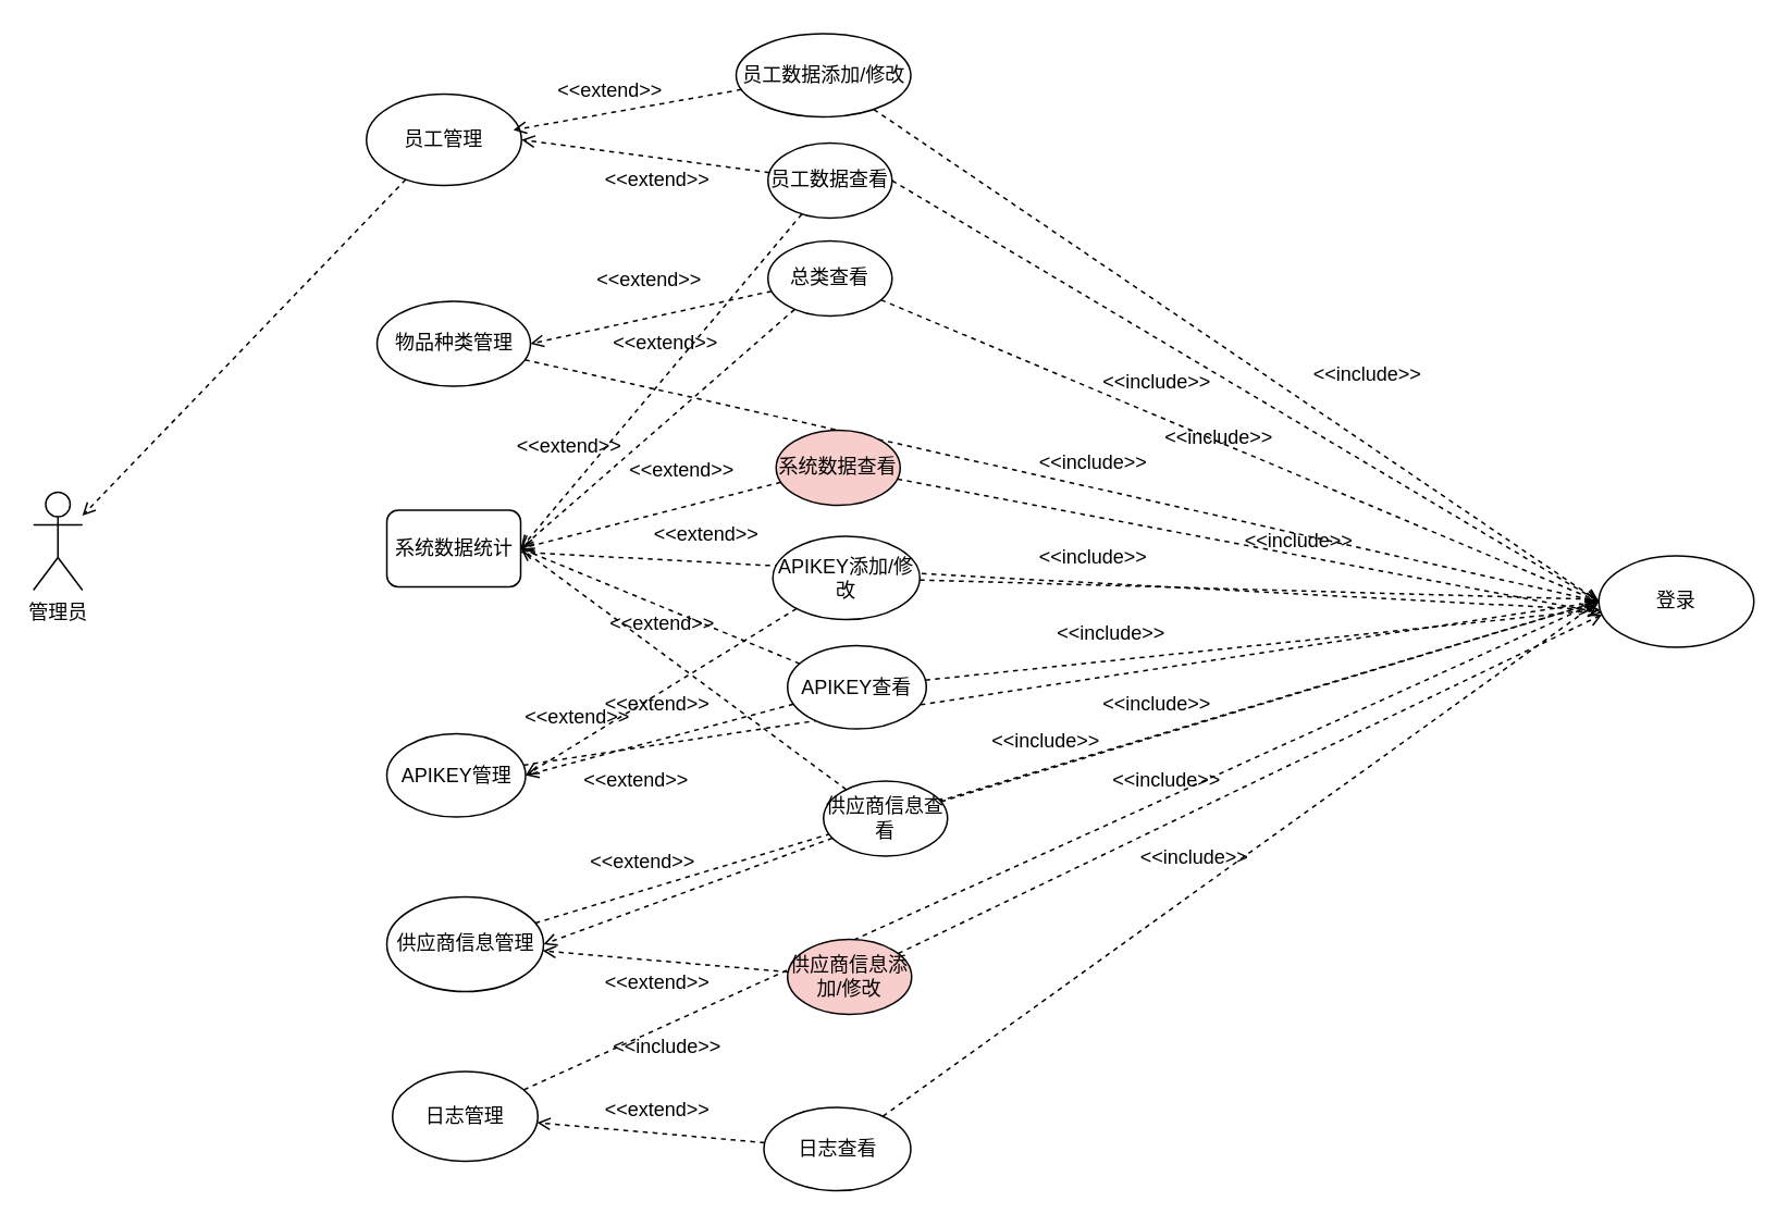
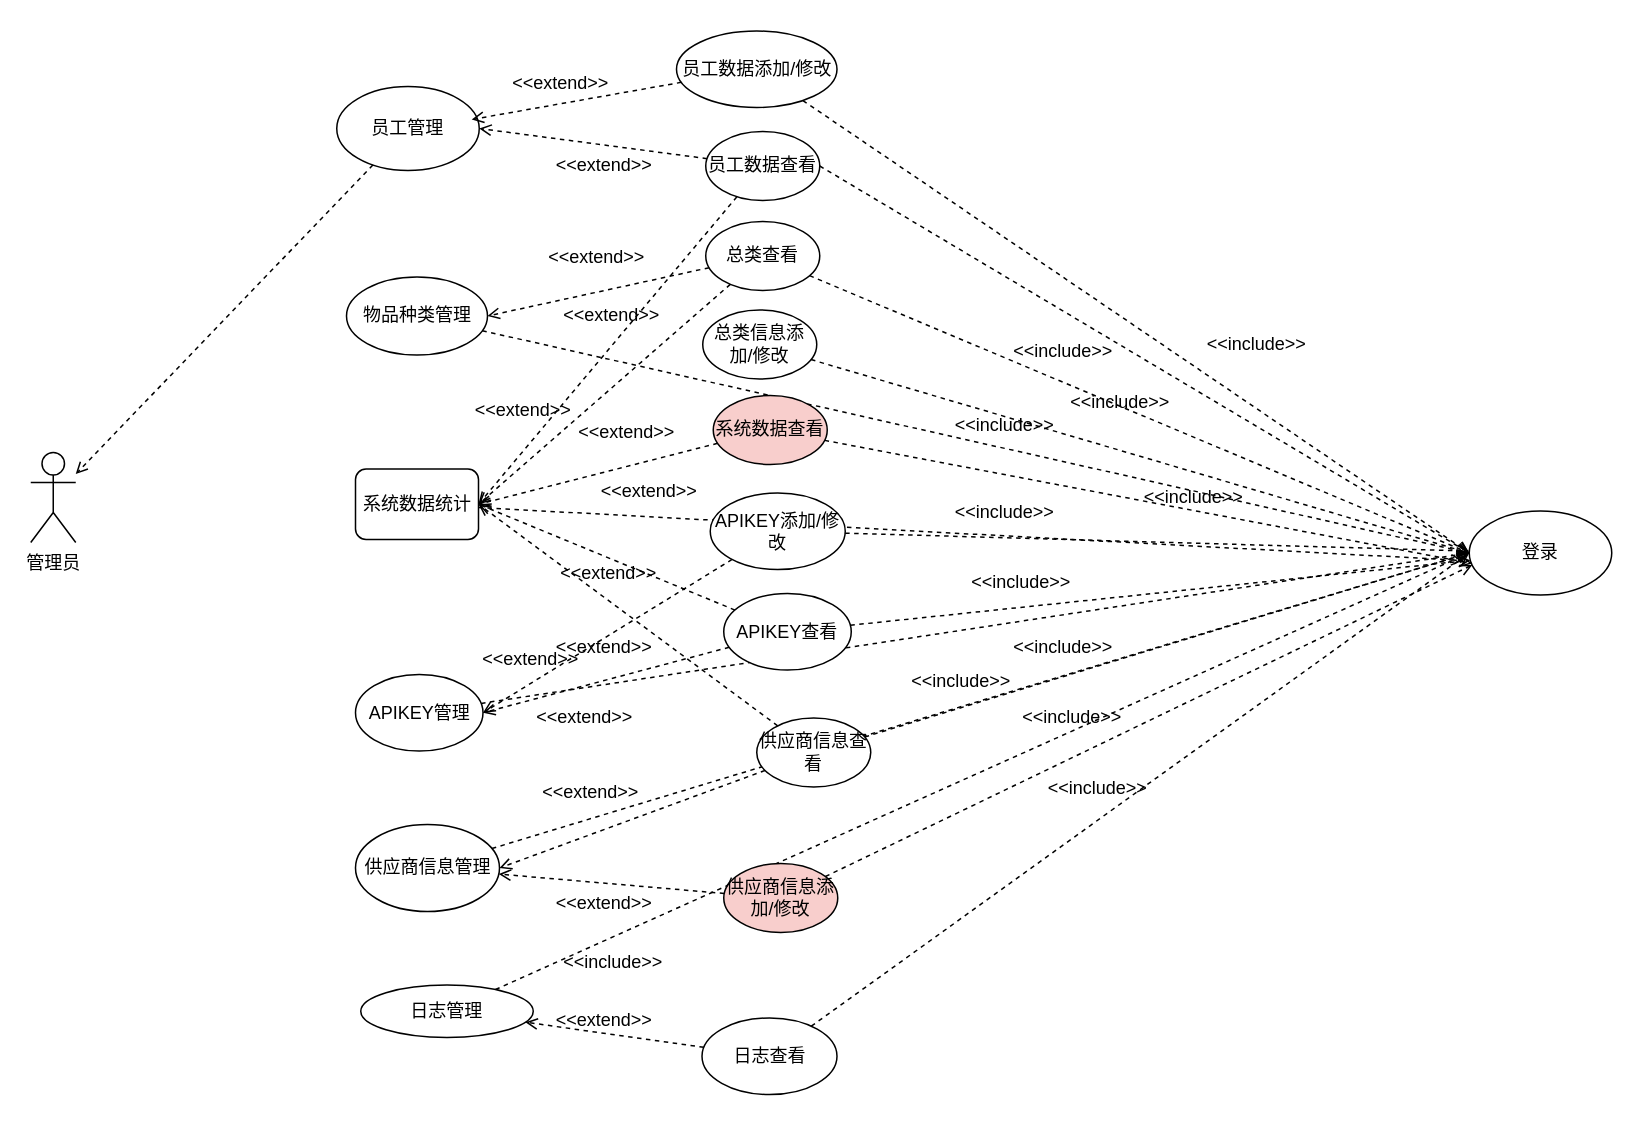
  <mxCell id="0" />
  <mxCell id="1" parent="0" />
  <mxCell id="2" value="管理员" style="shape=umlActor;verticalLabelPosition=bottom;verticalAlign=top;html=1;outlineConnect=0;" vertex="1" parent="1"><mxGeometry x="20" y="301" width="30" height="60" as="geometry" /></mxCell>
  <mxCell id="3" value="员工管理" style="ellipse;whiteSpace=wrap;html=1;" vertex="1" parent="1"><mxGeometry x="224" y="57" width="95" height="56" as="geometry" /></mxCell>
  <mxCell id="4" style="rounded=0;orthogonalLoop=1;jettySize=auto;html=1;entryX=0;entryY=0.5;entryDx=0;entryDy=0;dashed=1;endArrow=open;endFill=0;" edge="1" parent="1" source="5" target="59"><mxGeometry relative="1" as="geometry" /></mxCell>
  <mxCell id="5" value="物品种类管理" style="ellipse;whiteSpace=wrap;html=1;" vertex="1" parent="1"><mxGeometry x="230.5" y="184" width="94" height="52" as="geometry" /></mxCell>
  <mxCell id="6" style="rounded=0;orthogonalLoop=1;jettySize=auto;html=1;entryX=0;entryY=0.5;entryDx=0;entryDy=0;dashed=1;endArrow=open;endFill=0;" edge="1" parent="1" source="7" target="59"><mxGeometry relative="1" as="geometry" /></mxCell>
  <mxCell id="7" value="供应商信息管理" style="ellipse;whiteSpace=wrap;html=1;" vertex="1" parent="1"><mxGeometry x="236.5" y="549" width="96" height="58" as="geometry" /></mxCell>
  <mxCell id="8" style="rounded=0;orthogonalLoop=1;jettySize=auto;html=1;entryX=0;entryY=0.5;entryDx=0;entryDy=0;dashed=1;endArrow=open;endFill=0;" edge="1" parent="1" source="9" target="59"><mxGeometry relative="1" as="geometry" /></mxCell>
  <mxCell id="9" value="APIKEY管理" style="ellipse;whiteSpace=wrap;html=1;" vertex="1" parent="1"><mxGeometry x="236.5" y="449" width="85" height="51" as="geometry" /></mxCell>
  <mxCell id="10" style="rounded=0;orthogonalLoop=1;jettySize=auto;html=1;dashed=1;endArrow=open;endFill=0;" edge="1" parent="1" source="11"><mxGeometry relative="1" as="geometry"><mxPoint x="975" y="373" as="targetPoint" /></mxGeometry></mxCell>
  <mxCell id="11" value="系统数据统计" style="whiteSpace=wrap;html=1;rounded=1;" vertex="1" parent="1"><mxGeometry x="236.5" y="312" width="82" height="47" as="geometry" /></mxCell>
  <mxCell id="12" style="rounded=0;orthogonalLoop=1;jettySize=auto;html=1;entryX=0;entryY=0.5;entryDx=0;entryDy=0;dashed=1;endArrow=open;endFill=0;" edge="1" parent="1" source="13" target="59"><mxGeometry relative="1" as="geometry" /></mxCell>
- <mxCell id="13" value="日志管理" style="ellipse;whiteSpace=wrap;html=1;" vertex="1" parent="1"><mxGeometry x="240" y="656" width="89" height="55" as="geometry" /></mxCell>
+ <mxCell id="13" value="日志管理" style="ellipse;whiteSpace=wrap;html=1;" vertex="1" parent="1"><mxGeometry x="240" y="656" width="115" height="35" as="geometry" /></mxCell>
  <mxCell id="14" style="rounded=0;orthogonalLoop=1;jettySize=auto;html=1;entryX=1;entryY=0.5;entryDx=0;entryDy=0;dashed=1;strokeColor=default;endArrow=open;endFill=0;" edge="1" parent="1" source="17" target="11"><mxGeometry relative="1" as="geometry" /></mxCell>
  <mxCell id="15" style="rounded=0;orthogonalLoop=1;jettySize=auto;html=1;entryX=1;entryY=0.5;entryDx=0;entryDy=0;dashed=1;endArrow=open;endFill=0;" edge="1" parent="1" source="17" target="3"><mxGeometry relative="1" as="geometry" /></mxCell>
  <mxCell id="16" style="rounded=0;orthogonalLoop=1;jettySize=auto;html=1;entryX=0;entryY=0.5;entryDx=0;entryDy=0;dashed=1;endArrow=open;endFill=0;exitX=1;exitY=0.5;exitDx=0;exitDy=0;" edge="1" parent="1" source="17" target="59"><mxGeometry relative="1" as="geometry" /></mxCell>
  <mxCell id="17" value="员工数据查看" style="ellipse;whiteSpace=wrap;html=1;" vertex="1" parent="1"><mxGeometry x="470" y="87" width="76" height="46" as="geometry" /></mxCell>
  <mxCell id="18" style="rounded=0;orthogonalLoop=1;jettySize=auto;html=1;entryX=0;entryY=0.5;entryDx=0;entryDy=0;dashed=1;endArrow=open;endFill=0;" edge="1" parent="1" source="19" target="59"><mxGeometry relative="1" as="geometry" /></mxCell>
  <mxCell id="19" value="员工数据添加/修改" style="ellipse;whiteSpace=wrap;html=1;" vertex="1" parent="1"><mxGeometry x="450.5" y="20" width="107" height="51" as="geometry" /></mxCell>
  <mxCell id="20" style="rounded=0;orthogonalLoop=1;jettySize=auto;html=1;entryX=1;entryY=0.5;entryDx=0;entryDy=0;dashed=1;endArrow=open;endFill=0;" edge="1" parent="1" source="23" target="5"><mxGeometry relative="1" as="geometry" /></mxCell>
  <mxCell id="21" style="rounded=0;orthogonalLoop=1;jettySize=auto;html=1;entryX=1;entryY=0.5;entryDx=0;entryDy=0;dashed=1;endArrow=open;endFill=0;" edge="1" parent="1" source="23" target="11"><mxGeometry relative="1" as="geometry" /></mxCell>
  <mxCell id="22" style="rounded=0;orthogonalLoop=1;jettySize=auto;html=1;entryX=0;entryY=0.5;entryDx=0;entryDy=0;dashed=1;endArrow=open;endFill=0;" edge="1" parent="1" source="23" target="59"><mxGeometry relative="1" as="geometry" /></mxCell>
  <mxCell id="23" value="总类查看" style="ellipse;whiteSpace=wrap;html=1;" vertex="1" parent="1"><mxGeometry x="470" y="147" width="76" height="46" as="geometry" /></mxCell>
+ <mxCell id="24" style="rounded=0;orthogonalLoop=1;jettySize=auto;html=1;entryX=0;entryY=0.5;entryDx=0;entryDy=0;dashed=1;endArrow=open;endFill=0;" edge="1" parent="1" source="25" target="59"><mxGeometry relative="1" as="geometry" /></mxCell>
+ <mxCell id="25" value="总类信息添加/修改" style="ellipse;whiteSpace=wrap;html=1;" vertex="1" parent="1"><mxGeometry x="468" y="206" width="76" height="46" as="geometry" /></mxCell>
  <mxCell id="26" style="rounded=0;orthogonalLoop=1;jettySize=auto;html=1;entryX=1;entryY=0.5;entryDx=0;entryDy=0;dashed=1;endArrow=open;endFill=0;" edge="1" parent="1" source="29" target="11"><mxGeometry relative="1" as="geometry" /></mxCell>
  <mxCell id="27" style="rounded=0;orthogonalLoop=1;jettySize=auto;html=1;entryX=1;entryY=0.5;entryDx=0;entryDy=0;endArrow=open;endFill=0;dashed=1;" edge="1" parent="1" source="29" target="7"><mxGeometry relative="1" as="geometry" /></mxCell>
  <mxCell id="28" style="rounded=0;orthogonalLoop=1;jettySize=auto;html=1;entryX=0;entryY=0.5;entryDx=0;entryDy=0;endArrow=open;endFill=0;dashed=1;" edge="1" parent="1" source="29" target="59"><mxGeometry relative="1" as="geometry" /></mxCell>
  <mxCell id="29" value="供应商信息查看" style="ellipse;whiteSpace=wrap;html=1;" vertex="1" parent="1"><mxGeometry x="504" y="478" width="76" height="46" as="geometry" /></mxCell>
  <mxCell id="30" style="rounded=0;orthogonalLoop=1;jettySize=auto;html=1;dashed=1;endArrow=open;endFill=0;" edge="1" parent="1" source="31" target="7"><mxGeometry relative="1" as="geometry" /></mxCell>
  <mxCell id="31" value="供应商信息添加/修改" style="ellipse;whiteSpace=wrap;html=1;fillColor=#f8cecc;" vertex="1" parent="1"><mxGeometry x="482" y="575" width="76" height="46" as="geometry" /></mxCell>
  <mxCell id="32" style="rounded=0;orthogonalLoop=1;jettySize=auto;html=1;entryX=1;entryY=0.5;entryDx=0;entryDy=0;dashed=1;endArrow=open;endFill=0;" edge="1" parent="1" source="35" target="11"><mxGeometry relative="1" as="geometry" /></mxCell>
  <mxCell id="33" style="rounded=0;orthogonalLoop=1;jettySize=auto;html=1;entryX=1;entryY=0.5;entryDx=0;entryDy=0;endArrow=open;endFill=0;dashed=1;" edge="1" parent="1" source="35" target="9"><mxGeometry relative="1" as="geometry" /></mxCell>
  <mxCell id="34" style="rounded=0;orthogonalLoop=1;jettySize=auto;html=1;dashed=1;endArrow=open;endFill=0;" edge="1" parent="1" source="35" target="59"><mxGeometry relative="1" as="geometry" /></mxCell>
  <mxCell id="35" value="APIKEY查看" style="ellipse;whiteSpace=wrap;html=1;" vertex="1" parent="1"><mxGeometry x="482" y="395" width="85" height="51" as="geometry" /></mxCell>
  <mxCell id="36" style="rounded=0;orthogonalLoop=1;jettySize=auto;html=1;entryX=1;entryY=0.5;entryDx=0;entryDy=0;dashed=1;endArrow=open;endFill=0;" edge="1" parent="1" source="38" target="9"><mxGeometry relative="1" as="geometry" /></mxCell>
  <mxCell id="37" style="rounded=0;orthogonalLoop=1;jettySize=auto;html=1;dashed=1;endArrow=open;endFill=0;" edge="1" parent="1" source="38" target="59"><mxGeometry relative="1" as="geometry" /></mxCell>
  <mxCell id="38" value="APIKEY添加/修改" style="ellipse;whiteSpace=wrap;html=1;" vertex="1" parent="1"><mxGeometry x="473" y="328" width="90" height="51" as="geometry" /></mxCell>
  <mxCell id="39" style="rounded=0;orthogonalLoop=1;jettySize=auto;html=1;dashed=1;endArrow=open;endFill=0;" edge="1" parent="1" source="41" target="13"><mxGeometry relative="1" as="geometry" /></mxCell>
  <mxCell id="40" style="rounded=0;orthogonalLoop=1;jettySize=auto;html=1;entryX=0;entryY=0.5;entryDx=0;entryDy=0;endArrow=open;endFill=0;dashed=1;" edge="1" parent="1" source="41" target="59"><mxGeometry relative="1" as="geometry" /></mxCell>
  <mxCell id="41" value="日志查看" style="ellipse;whiteSpace=wrap;html=1;" vertex="1" parent="1"><mxGeometry x="467.5" y="678" width="90" height="51" as="geometry" /></mxCell>
  <mxCell id="42" style="rounded=0;orthogonalLoop=1;jettySize=auto;html=1;entryX=1;entryY=0.5;entryDx=0;entryDy=0;dashed=1;endArrow=open;endFill=0;" edge="1" parent="1" source="43" target="11"><mxGeometry relative="1" as="geometry" /></mxCell>
  <mxCell id="43" value="系统数据查看" style="ellipse;whiteSpace=wrap;html=1;fillColor=#f8cecc;" vertex="1" parent="1"><mxGeometry x="475" y="263" width="76" height="46" as="geometry" /></mxCell>
  <mxCell id="44" value="&amp;lt;&amp;lt;extend&amp;gt;&amp;gt;" style="text;html=1;align=center;verticalAlign=middle;resizable=0;points=[];autosize=1;strokeColor=none;fillColor=none;" vertex="1" parent="1"><mxGeometry x="307" y="260" width="82" height="26" as="geometry" /></mxCell>
  <mxCell id="45" style="rounded=0;orthogonalLoop=1;jettySize=auto;html=1;entryX=0.947;entryY=0.393;entryDx=0;entryDy=0;entryPerimeter=0;dashed=1;endArrow=open;endFill=0;" edge="1" parent="1" source="19" target="3"><mxGeometry relative="1" as="geometry" /></mxCell>
  <mxCell id="46" value="&amp;lt;&amp;lt;extend&amp;gt;&amp;gt;" style="text;html=1;align=center;verticalAlign=middle;resizable=0;points=[];autosize=1;strokeColor=none;fillColor=none;" vertex="1" parent="1"><mxGeometry x="332" y="42" width="82" height="26" as="geometry" /></mxCell>
  <mxCell id="47" value="&amp;lt;&amp;lt;extend&amp;gt;&amp;gt;" style="text;html=1;align=center;verticalAlign=middle;resizable=0;points=[];autosize=1;strokeColor=none;fillColor=none;" vertex="1" parent="1"><mxGeometry x="361" y="97" width="82" height="26" as="geometry" /></mxCell>
  <mxCell id="48" value="&amp;lt;&amp;lt;extend&amp;gt;&amp;gt;" style="text;html=1;align=center;verticalAlign=middle;resizable=0;points=[];autosize=1;strokeColor=none;fillColor=none;" vertex="1" parent="1"><mxGeometry x="356" y="158" width="82" height="26" as="geometry" /></mxCell>
  <mxCell id="49" value="&amp;lt;&amp;lt;extend&amp;gt;&amp;gt;" style="text;html=1;align=center;verticalAlign=middle;resizable=0;points=[];autosize=1;strokeColor=none;fillColor=none;" vertex="1" parent="1"><mxGeometry x="366" y="197" width="82" height="26" as="geometry" /></mxCell>
  <mxCell id="50" value="&amp;lt;&amp;lt;extend&amp;gt;&amp;gt;" style="text;html=1;align=center;verticalAlign=middle;resizable=0;points=[];autosize=1;strokeColor=none;fillColor=none;" vertex="1" parent="1"><mxGeometry x="376" y="275" width="82" height="26" as="geometry" /></mxCell>
  <mxCell id="51" value="&amp;lt;&amp;lt;extend&amp;gt;&amp;gt;" style="text;html=1;align=center;verticalAlign=middle;resizable=0;points=[];autosize=1;strokeColor=none;fillColor=none;" vertex="1" parent="1"><mxGeometry x="391" y="314" width="82" height="26" as="geometry" /></mxCell>
  <mxCell id="52" value="&amp;lt;&amp;lt;extend&amp;gt;&amp;gt;" style="text;html=1;align=center;verticalAlign=middle;resizable=0;points=[];autosize=1;strokeColor=none;fillColor=none;" vertex="1" parent="1"><mxGeometry x="364" y="369" width="82" height="26" as="geometry" /></mxCell>
  <mxCell id="53" value="&amp;lt;&amp;lt;extend&amp;gt;&amp;gt;" style="text;html=1;align=center;verticalAlign=middle;resizable=0;points=[];autosize=1;strokeColor=none;fillColor=none;" vertex="1" parent="1"><mxGeometry x="361" y="418" width="82" height="26" as="geometry" /></mxCell>
  <mxCell id="54" value="&amp;lt;&amp;lt;extend&amp;gt;&amp;gt;" style="text;html=1;align=center;verticalAlign=middle;resizable=0;points=[];autosize=1;strokeColor=none;fillColor=none;" vertex="1" parent="1"><mxGeometry x="312" y="426" width="82" height="26" as="geometry" /></mxCell>
  <mxCell id="55" value="&amp;lt;&amp;lt;extend&amp;gt;&amp;gt;" style="text;html=1;align=center;verticalAlign=middle;resizable=0;points=[];autosize=1;strokeColor=none;fillColor=none;" vertex="1" parent="1"><mxGeometry x="348" y="465" width="82" height="26" as="geometry" /></mxCell>
  <mxCell id="56" value="&amp;lt;&amp;lt;extend&amp;gt;&amp;gt;" style="text;html=1;align=center;verticalAlign=middle;resizable=0;points=[];autosize=1;strokeColor=none;fillColor=none;" vertex="1" parent="1"><mxGeometry x="352" y="515" width="82" height="26" as="geometry" /></mxCell>
  <mxCell id="57" value="&amp;lt;&amp;lt;extend&amp;gt;&amp;gt;" style="text;html=1;align=center;verticalAlign=middle;resizable=0;points=[];autosize=1;strokeColor=none;fillColor=none;" vertex="1" parent="1"><mxGeometry x="361" y="589" width="82" height="26" as="geometry" /></mxCell>
  <mxCell id="58" value="&amp;lt;&amp;lt;extend&amp;gt;&amp;gt;" style="text;html=1;align=center;verticalAlign=middle;resizable=0;points=[];autosize=1;strokeColor=none;fillColor=none;" vertex="1" parent="1"><mxGeometry x="361" y="667" width="82" height="26" as="geometry" /></mxCell>
  <mxCell id="59" value="登录" style="ellipse;whiteSpace=wrap;html=1;" vertex="1" parent="1"><mxGeometry x="979" y="340" width="95" height="56" as="geometry" /></mxCell>
  <mxCell id="60" value="&amp;lt;&amp;lt;include&amp;gt;&amp;gt;" style="text;html=1;align=center;verticalAlign=middle;resizable=0;points=[];autosize=1;strokeColor=none;fillColor=none;" vertex="1" parent="1"><mxGeometry x="795" y="216" width="84" height="26" as="geometry" /></mxCell>
  <mxCell id="61" value="&amp;lt;&amp;lt;include&amp;gt;&amp;gt;" style="text;html=1;align=center;verticalAlign=middle;resizable=0;points=[];autosize=1;strokeColor=none;fillColor=none;" vertex="1" parent="1"><mxGeometry x="704" y="255" width="84" height="26" as="geometry" /></mxCell>
  <mxCell id="62" value="&amp;lt;&amp;lt;include&amp;gt;&amp;gt;" style="text;html=1;align=center;verticalAlign=middle;resizable=0;points=[];autosize=1;strokeColor=none;fillColor=none;" vertex="1" parent="1"><mxGeometry x="666" y="221" width="84" height="26" as="geometry" /></mxCell>
  <mxCell id="63" value="&amp;lt;&amp;lt;include&amp;gt;&amp;gt;" style="text;html=1;align=center;verticalAlign=middle;resizable=0;points=[];autosize=1;strokeColor=none;fillColor=none;" vertex="1" parent="1"><mxGeometry x="753" y="318" width="84" height="26" as="geometry" /></mxCell>
  <mxCell id="64" style="rounded=0;orthogonalLoop=1;jettySize=auto;html=1;entryX=0.021;entryY=0.625;entryDx=0;entryDy=0;entryPerimeter=0;dashed=1;endArrow=open;endFill=0;" edge="1" parent="1" source="43" target="59"><mxGeometry relative="1" as="geometry" /></mxCell>
  <mxCell id="65" value="&amp;lt;&amp;lt;include&amp;gt;&amp;gt;" style="text;html=1;align=center;verticalAlign=middle;resizable=0;points=[];autosize=1;strokeColor=none;fillColor=none;" vertex="1" parent="1"><mxGeometry x="627" y="270" width="84" height="26" as="geometry" /></mxCell>
  <mxCell id="66" value="&amp;lt;&amp;lt;include&amp;gt;&amp;gt;" style="text;html=1;align=center;verticalAlign=middle;resizable=0;points=[];autosize=1;strokeColor=none;fillColor=none;" vertex="1" parent="1"><mxGeometry x="627" y="328" width="84" height="26" as="geometry" /></mxCell>
  <mxCell id="67" value="&amp;lt;&amp;lt;include&amp;gt;&amp;gt;" style="text;html=1;align=center;verticalAlign=middle;resizable=0;points=[];autosize=1;strokeColor=none;fillColor=none;" vertex="1" parent="1"><mxGeometry x="638" y="375" width="84" height="26" as="geometry" /></mxCell>
  <mxCell id="68" value="&amp;lt;&amp;lt;include&amp;gt;&amp;gt;" style="text;html=1;align=center;verticalAlign=middle;resizable=0;points=[];autosize=1;strokeColor=none;fillColor=none;" vertex="1" parent="1"><mxGeometry x="666" y="418" width="84" height="26" as="geometry" /></mxCell>
  <mxCell id="69" style="rounded=0;orthogonalLoop=1;jettySize=auto;html=1;entryX=0.021;entryY=0.643;entryDx=0;entryDy=0;entryPerimeter=0;endArrow=open;endFill=0;dashed=1;" edge="1" parent="1" source="31" target="59"><mxGeometry relative="1" as="geometry" /></mxCell>
  <mxCell id="70" value="&amp;lt;&amp;lt;include&amp;gt;&amp;gt;" style="text;html=1;align=center;verticalAlign=middle;resizable=0;points=[];autosize=1;strokeColor=none;fillColor=none;" vertex="1" parent="1"><mxGeometry x="672" y="465" width="84" height="26" as="geometry" /></mxCell>
  <mxCell id="71" value="&amp;lt;&amp;lt;include&amp;gt;&amp;gt;" style="text;html=1;align=center;verticalAlign=middle;resizable=0;points=[];autosize=1;strokeColor=none;fillColor=none;" vertex="1" parent="1"><mxGeometry x="689" y="512" width="84" height="26" as="geometry" /></mxCell>
  <mxCell id="72" value="&amp;lt;&amp;lt;include&amp;gt;&amp;gt;" style="text;html=1;align=center;verticalAlign=middle;resizable=0;points=[];autosize=1;strokeColor=none;fillColor=none;" vertex="1" parent="1"><mxGeometry x="366" y="628" width="84" height="26" as="geometry" /></mxCell>
  <mxCell id="73" value="&amp;lt;&amp;lt;include&amp;gt;&amp;gt;" style="text;html=1;align=center;verticalAlign=middle;resizable=0;points=[];autosize=1;strokeColor=none;fillColor=none;" vertex="1" parent="1"><mxGeometry x="598" y="441" width="84" height="26" as="geometry" /></mxCell>
  <mxCell id="74" style="rounded=0;orthogonalLoop=1;jettySize=auto;html=1;dashed=1;endArrow=open;endFill=0;" edge="1" parent="1" source="3" target="2"><mxGeometry relative="1" as="geometry" /></mxCell>
